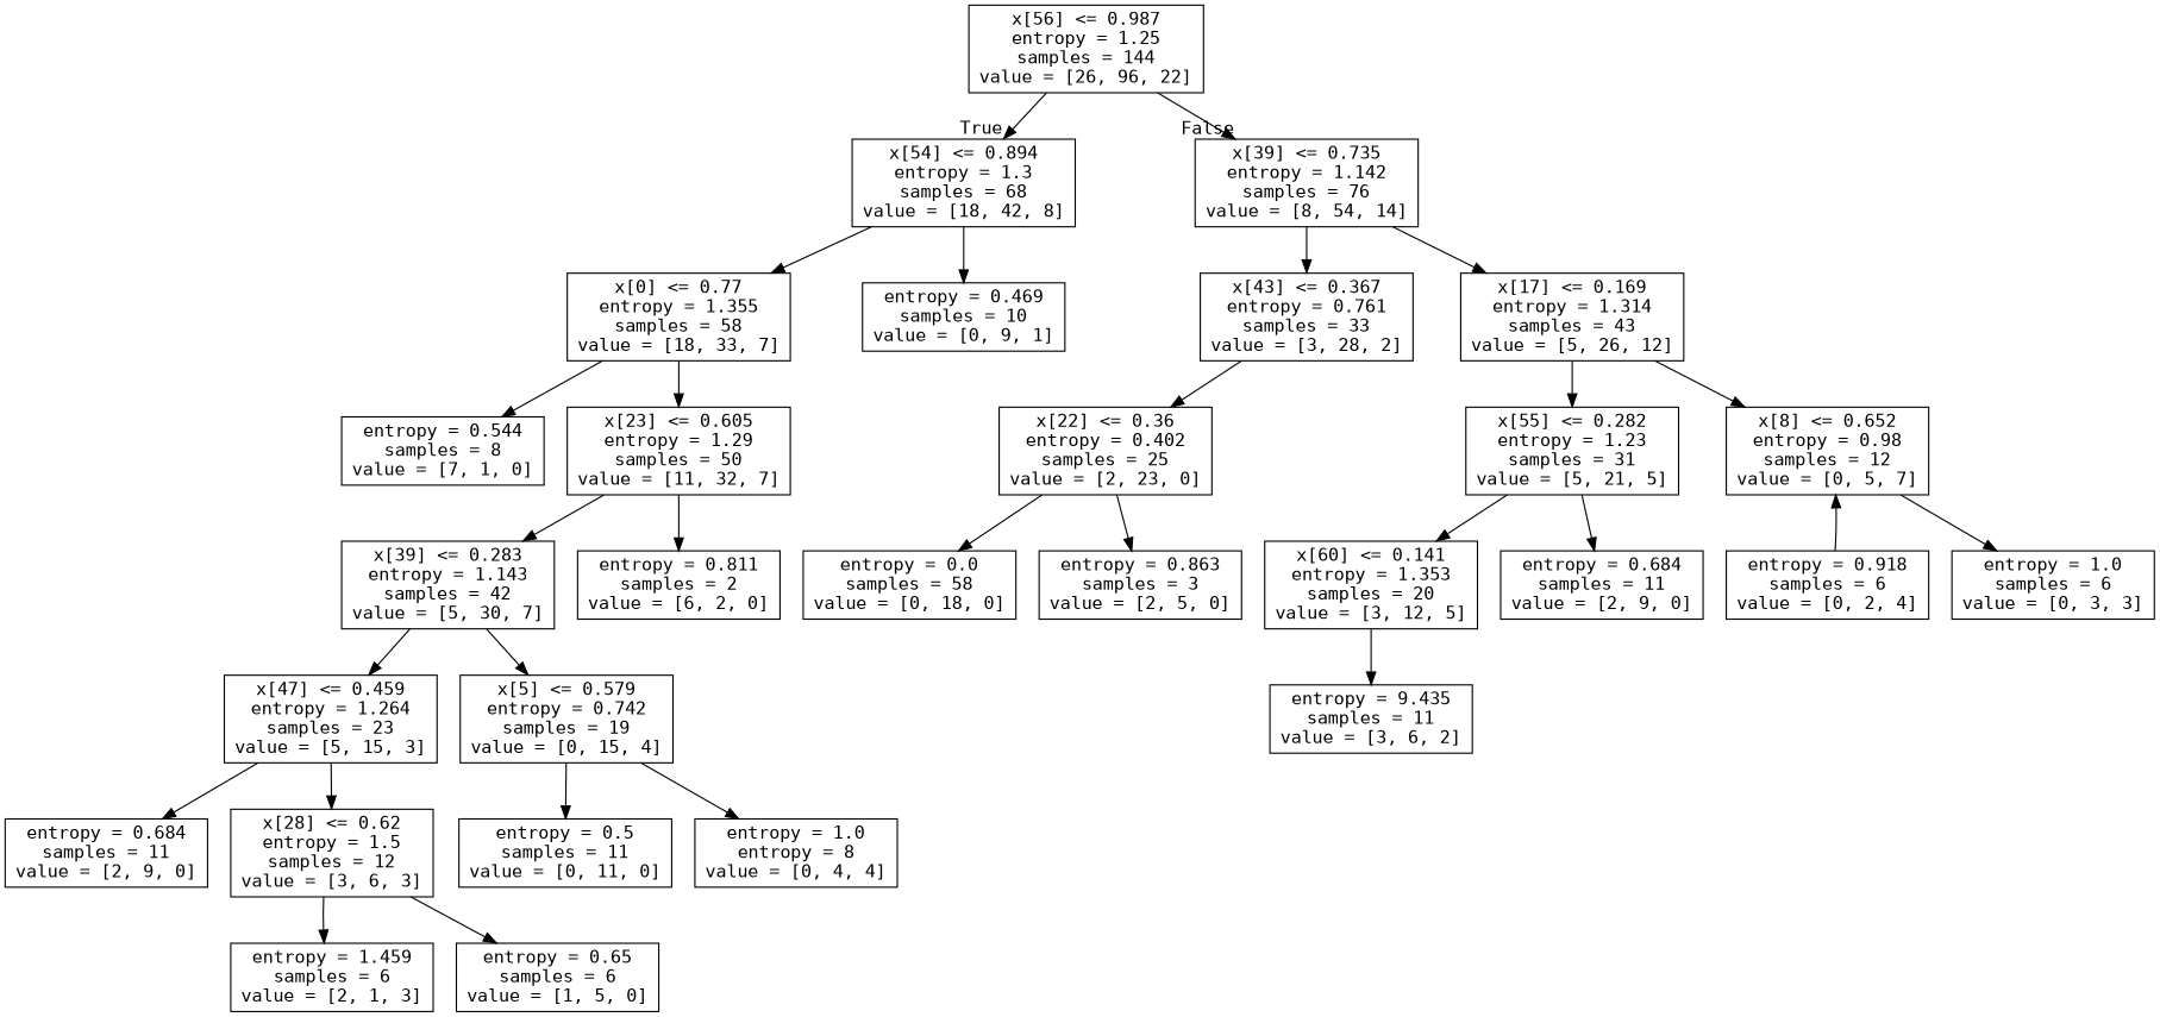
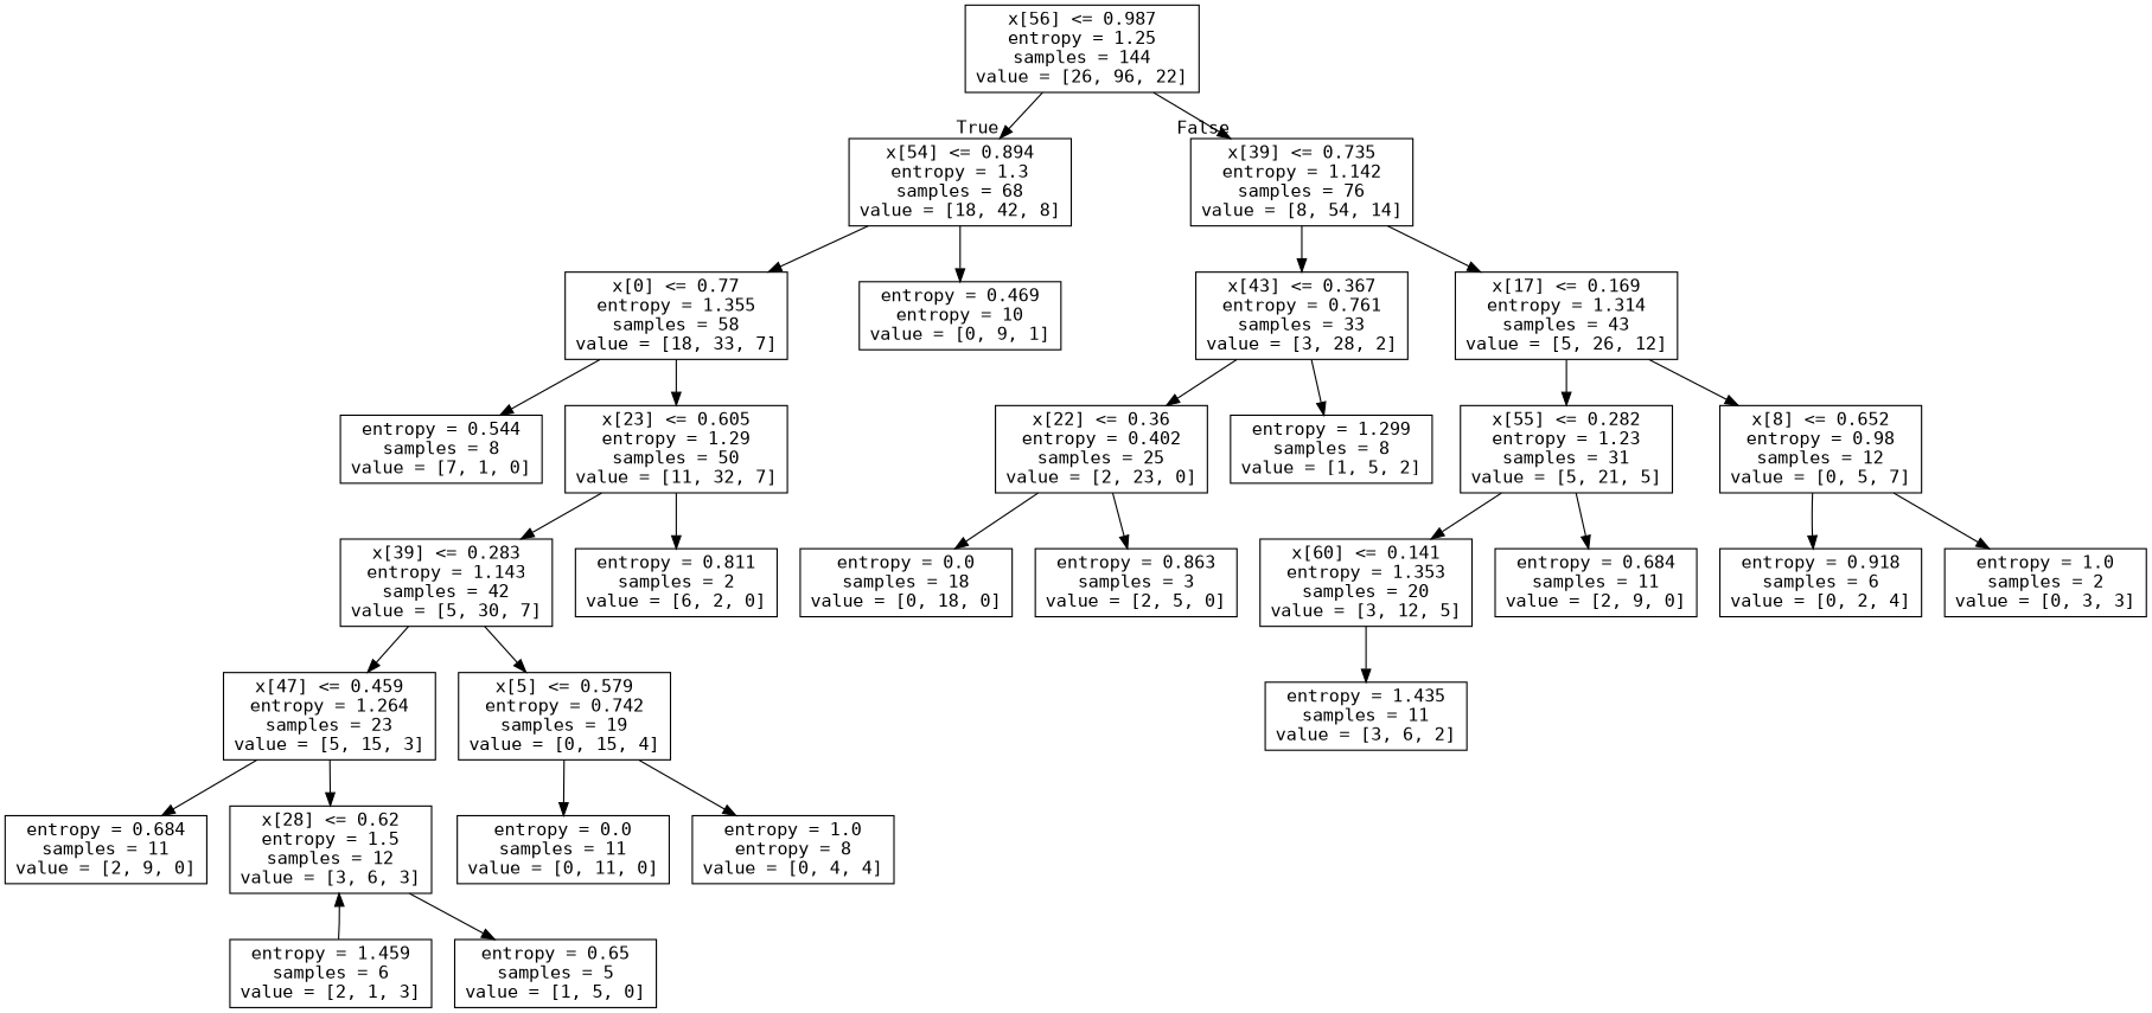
  digraph {
    fontname="DejaVu Sans Mono"
    node [fontname="DejaVu Sans Mono" shape=box]
    edge [fontname="DejaVu Sans Mono"]
    n1 [label="x[56] <= 0.987\nentropy = 1.25\nsamples = 144\nvalue = [26, 96, 22]"]
    n2 [label="x[54] <= 0.894\nentropy = 1.3\nsamples = 68\nvalue = [18, 42, 8]"]
    n3 [label="x[39] <= 0.735\nentropy = 1.142\nsamples = 76\nvalue = [8, 54, 14]"]
    n4 [label="x[0] <= 0.77\nentropy = 1.355\nsamples = 58\nvalue = [18, 33, 7]"]
-   n5 [label="entropy = 0.469\nsamples = 10\nvalue = [0, 9, 1]"]
+   n5 [label="entropy = 0.469\nentropy = 10\nvalue = [0, 9, 1]"]
    n6 [label="x[43] <= 0.367\nentropy = 0.761\nsamples = 33\nvalue = [3, 28, 2]"]
    n7 [label="x[17] <= 0.169\nentropy = 1.314\nsamples = 43\nvalue = [5, 26, 12]"]
    n8 [label="entropy = 0.544\nsamples = 8\nvalue = [7, 1, 0]"]
    n9 [label="x[23] <= 0.605\nentropy = 1.29\nsamples = 50\nvalue = [11, 32, 7]"]
    n10 [label="x[39] <= 0.283\nentropy = 1.143\nsamples = 42\nvalue = [5, 30, 7]"]
    n11 [label="entropy = 0.811\nsamples = 2\nvalue = [6, 2, 0]"]
    n12 [label="x[47] <= 0.459\nentropy = 1.264\nsamples = 23\nvalue = [5, 15, 3]"]
    n13 [label="x[5] <= 0.579\nentropy = 0.742\nsamples = 19\nvalue = [0, 15, 4]"]
    n14 [label="entropy = 0.684\nsamples = 11\nvalue = [2, 9, 0]"]
    n15 [label="x[28] <= 0.62\nentropy = 1.5\nsamples = 12\nvalue = [3, 6, 3]"]
-   n16 [label="entropy = 0.5\nsamples = 11\nvalue = [0, 11, 0]"]
+   n16 [label="entropy = 0.0\nsamples = 11\nvalue = [0, 11, 0]"]
    n17 [label="entropy = 1.0\nentropy = 8\nvalue = [0, 4, 4]"]
    n18 [label="entropy = 1.459\nsamples = 6\nvalue = [2, 1, 3]"]
-   n19 [label="entropy = 0.65\nsamples = 6\nvalue = [1, 5, 0]"]
+   n19 [label="entropy = 0.65\nsamples = 5\nvalue = [1, 5, 0]"]
    n20 [label="x[22] <= 0.36\nentropy = 0.402\nsamples = 25\nvalue = [2, 23, 0]"]
+   n21 [label="entropy = 1.299\nsamples = 8\nvalue = [1, 5, 2]"]
    n22 [label="x[55] <= 0.282\nentropy = 1.23\nsamples = 31\nvalue = [5, 21, 5]"]
    n23 [label="x[8] <= 0.652\nentropy = 0.98\nsamples = 12\nvalue = [0, 5, 7]"]
-   n24 [label="entropy = 0.0\nsamples = 58\nvalue = [0, 18, 0]"]
+   n24 [label="entropy = 0.0\nsamples = 18\nvalue = [0, 18, 0]"]
    n25 [label="entropy = 0.863\nsamples = 3\nvalue = [2, 5, 0]"]
    n26 [label="x[60] <= 0.141\nentropy = 1.353\nsamples = 20\nvalue = [3, 12, 5]"]
    n27 [label="entropy = 0.684\nsamples = 11\nvalue = [2, 9, 0]"]
    n28 [label="entropy = 0.918\nsamples = 6\nvalue = [0, 2, 4]"]
-   n29 [label="entropy = 1.0\nsamples = 6\nvalue = [0, 3, 3]"]
-   n30 [label="entropy = 9.435\nsamples = 11\nvalue = [3, 6, 2]"]
+   n29 [label="entropy = 1.0\nsamples = 2\nvalue = [0, 3, 3]"]
+   n30 [label="entropy = 1.435\nsamples = 11\nvalue = [3, 6, 2]"]
    n1 -> n2 [headlabel=True labelangle=45 labeldistance=2.5]
    n1 -> n3 [headlabel=False labelangle=-45 labeldistance=2.5]
    n2 -> n4
    n2 -> n5
    n3 -> n6
    n3 -> n7
    n4 -> n8
    n4 -> n9
    n6 -> n20
+   n6 -> n21
    n7 -> n22
    n7 -> n23
    n9 -> n10
    n9 -> n11
    n10 -> n12
    n10 -> n13
    n12 -> n14
    n12 -> n15
    n13 -> n16
    n13 -> n17
-   n15 -> n18
+   n18 -> n15
    n15 -> n19
    n20 -> n24
    n20 -> n25
    n22 -> n26
    n22 -> n27
-   n28 -> n23
+   n23 -> n28
    n23 -> n29
    n26 -> n30
  }
